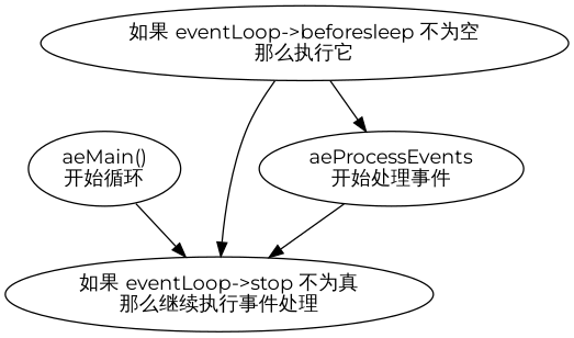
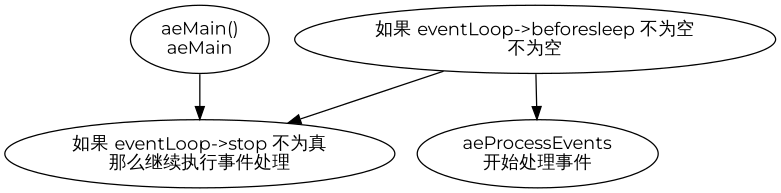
  digraph {
    fontname=Montserrat
    node [fontname=Montserrat]
    edge [fontname=Montserrat]
-   n1 [label="aeMain()\n开始循环"]
+   n1 [label="aeMain()\naeMain"]
    n2 [label="如果 eventLoop->stop 不为真\n那么继续执行事件处理"]
-   n3 [label="如果 eventLoop->beforesleep 不为空\n那么执行它"]
+   n3 [label="如果 eventLoop->beforesleep 不为空\n不为空"]
    n4 [label="aeProcessEvents\n开始处理事件"]
    n1 -> n2
    n3 -> n2
    n3 -> n4
-   n4 -> n2
  }
